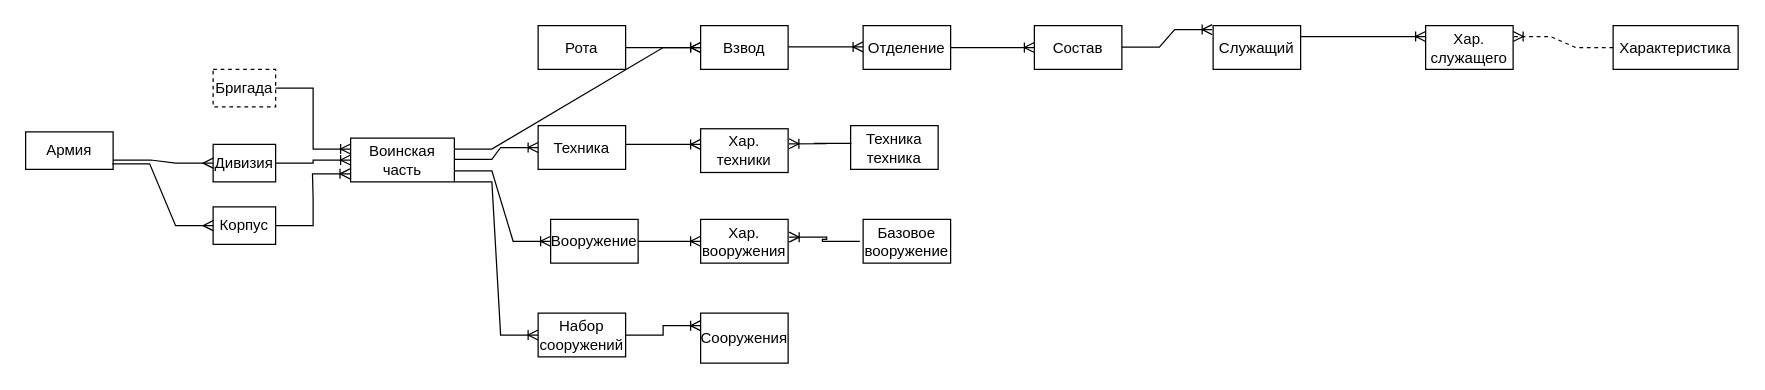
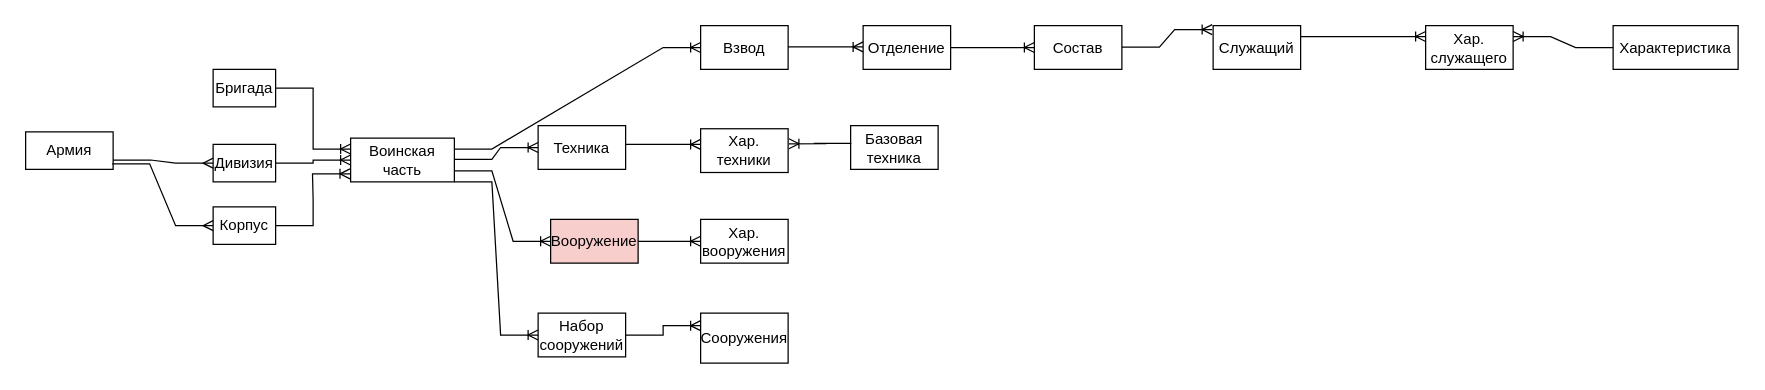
  <mxCell id="0" />
  <mxCell id="1" parent="0" />
  <mxCell id="2" value="Армия" style="rounded=0;whiteSpace=wrap;html=1;" parent="1" vertex="1"><mxGeometry x="20" y="105" width="70" height="30" as="geometry" /></mxCell>
- <mxCell id="3" value="Бригада" style="rounded=0;whiteSpace=wrap;html=1;dashed=1;" parent="1" vertex="1"><mxGeometry x="170" y="55" width="50" height="30" as="geometry" /></mxCell>
+ <mxCell id="3" value="Бригада" style="rounded=0;whiteSpace=wrap;html=1;" parent="1" vertex="1"><mxGeometry x="170" y="55" width="50" height="30" as="geometry" /></mxCell>
  <mxCell id="4" value="Дивизия" style="rounded=0;whiteSpace=wrap;html=1;" parent="1" vertex="1"><mxGeometry x="170" y="115" width="50" height="30" as="geometry" /></mxCell>
  <mxCell id="5" value="Корпус" style="rounded=0;whiteSpace=wrap;html=1;" parent="1" vertex="1"><mxGeometry x="170" y="165" width="50" height="30" as="geometry" /></mxCell>
  <mxCell id="6" value="" style="edgeStyle=entityRelationEdgeStyle;fontSize=12;html=1;endArrow=ERmany;rounded=0;exitX=1;exitY=0.75;exitDx=0;exitDy=0;entryX=0;entryY=0.5;entryDx=0;entryDy=0;" parent="1" source="2" target="4" edge="1"><mxGeometry width="100" height="100" relative="1" as="geometry"><mxPoint x="130" y="205" as="sourcePoint" /><mxPoint x="230" y="105" as="targetPoint" /></mxGeometry></mxCell>
  <mxCell id="7" value="" style="edgeStyle=entityRelationEdgeStyle;fontSize=12;html=1;endArrow=ERmany;rounded=0;entryX=0;entryY=0.5;entryDx=0;entryDy=0;exitX=0.989;exitY=0.851;exitDx=0;exitDy=0;exitPerimeter=0;" parent="1" source="2" target="5" edge="1"><mxGeometry width="100" height="100" relative="1" as="geometry"><mxPoint x="20" y="265" as="sourcePoint" /><mxPoint x="120" y="165" as="targetPoint" /></mxGeometry></mxCell>
  <mxCell id="8" value="Воинская часть" style="rounded=0;whiteSpace=wrap;html=1;" parent="1" vertex="1"><mxGeometry x="280" y="110" width="83" height="35" as="geometry" /></mxCell>
  <mxCell id="9" value="" style="edgeStyle=entityRelationEdgeStyle;fontSize=12;html=1;endArrow=ERoneToMany;rounded=0;exitX=1;exitY=0.5;exitDx=0;exitDy=0;entryX=0;entryY=0.25;entryDx=0;entryDy=0;" parent="1" source="3" target="8" edge="1"><mxGeometry width="100" height="100" relative="1" as="geometry"><mxPoint x="240" y="95" as="sourcePoint" /><mxPoint x="340" y="-5" as="targetPoint" /></mxGeometry></mxCell>
  <mxCell id="10" value="" style="edgeStyle=entityRelationEdgeStyle;fontSize=12;html=1;endArrow=ERoneToMany;rounded=0;exitX=1;exitY=0.5;exitDx=0;exitDy=0;entryX=0;entryY=0.5;entryDx=0;entryDy=0;" parent="1" source="4" target="8" edge="1"><mxGeometry width="100" height="100" relative="1" as="geometry"><mxPoint x="280" y="255" as="sourcePoint" /><mxPoint x="380" y="155" as="targetPoint" /></mxGeometry></mxCell>
  <mxCell id="11" value="" style="edgeStyle=entityRelationEdgeStyle;fontSize=12;html=1;endArrow=ERoneToMany;rounded=0;exitX=1;exitY=0.5;exitDx=0;exitDy=0;entryX=-0.006;entryY=0.816;entryDx=0;entryDy=0;entryPerimeter=0;" parent="1" source="5" target="8" edge="1"><mxGeometry width="100" height="100" relative="1" as="geometry"><mxPoint x="340" y="245" as="sourcePoint" /><mxPoint x="440" y="145" as="targetPoint" /></mxGeometry></mxCell>
- <mxCell id="12" value="Рота" style="rounded=0;whiteSpace=wrap;html=1;" parent="1" vertex="1"><mxGeometry x="430" y="20" width="70" height="35" as="geometry" /></mxCell>
  <mxCell id="13" value="Взвод" style="rounded=0;whiteSpace=wrap;html=1;" parent="1" vertex="1"><mxGeometry x="560" y="20" width="70" height="35" as="geometry" /></mxCell>
  <mxCell id="14" value="Техника" style="rounded=0;whiteSpace=wrap;html=1;" parent="1" vertex="1"><mxGeometry x="430" y="100" width="70" height="35" as="geometry" /></mxCell>
  <mxCell id="15" value="Хар. техники" style="rounded=0;whiteSpace=wrap;html=1;" parent="1" vertex="1"><mxGeometry x="560" y="102.5" width="70" height="35" as="geometry" /></mxCell>
- <mxCell id="16" value="Вооружение" style="rounded=0;whiteSpace=wrap;html=1;" parent="1" vertex="1"><mxGeometry x="440" y="175" width="70" height="35" as="geometry" /></mxCell>
+ <mxCell id="16" value="Вооружение" style="rounded=0;whiteSpace=wrap;html=1;fillColor=#f8cecc;" parent="1" vertex="1"><mxGeometry x="440" y="175" width="70" height="35" as="geometry" /></mxCell>
  <mxCell id="17" value="Хар. вооружения" style="rounded=0;whiteSpace=wrap;html=1;" parent="1" vertex="1"><mxGeometry x="560" y="175" width="70" height="35" as="geometry" /></mxCell>
  <mxCell id="18" value="Набор сооружений" style="rounded=0;whiteSpace=wrap;html=1;" parent="1" vertex="1"><mxGeometry x="430" y="250" width="70" height="35" as="geometry" /></mxCell>
  <mxCell id="19" value="Сооружения" style="rounded=0;whiteSpace=wrap;html=1;" parent="1" vertex="1"><mxGeometry x="560" y="250" width="70" height="40" as="geometry" /></mxCell>
- <mxCell id="20" value="Техника техника" style="rounded=0;whiteSpace=wrap;html=1;" parent="1" vertex="1"><mxGeometry x="680" y="100" width="70" height="35" as="geometry" /></mxCell>
- <mxCell id="21" value="Базовое вооружение" style="rounded=0;whiteSpace=wrap;html=1;" parent="1" vertex="1"><mxGeometry x="690" y="175" width="70" height="35" as="geometry" /></mxCell>
+ <mxCell id="20" value="Базовая техника" style="rounded=0;whiteSpace=wrap;html=1;" parent="1" vertex="1"><mxGeometry x="680" y="100" width="70" height="35" as="geometry" /></mxCell>
  <mxCell id="22" value="Отделение" style="rounded=0;whiteSpace=wrap;html=1;" parent="1" vertex="1"><mxGeometry x="690" y="20" width="70" height="35" as="geometry" /></mxCell>
  <mxCell id="23" value="" style="edgeStyle=entityRelationEdgeStyle;fontSize=12;html=1;endArrow=ERoneToMany;rounded=0;exitX=1;exitY=0.25;exitDx=0;exitDy=0;" parent="1" source="8" target="13" edge="1"><mxGeometry width="100" height="100" relative="1" as="geometry"><mxPoint x="320" y="110" as="sourcePoint" /><mxPoint x="420" y="10" as="targetPoint" /></mxGeometry></mxCell>
- <mxCell id="24" value="" style="edgeStyle=entityRelationEdgeStyle;fontSize=12;html=1;endArrow=ERoneToMany;rounded=0;exitX=1;exitY=0.5;exitDx=0;exitDy=0;entryX=0;entryY=0.5;entryDx=0;entryDy=0;" parent="1" source="12" target="13" edge="1"><mxGeometry width="100" height="100" relative="1" as="geometry"><mxPoint x="270" y="85" as="sourcePoint" /><mxPoint x="370" y="-15" as="targetPoint" /></mxGeometry></mxCell>
  <mxCell id="25" value="" style="edgeStyle=entityRelationEdgeStyle;fontSize=12;html=1;endArrow=ERoneToMany;rounded=0;exitX=1;exitY=0.5;exitDx=0;exitDy=0;entryX=0;entryY=0.5;entryDx=0;entryDy=0;" parent="1" edge="1"><mxGeometry width="100" height="100" relative="1" as="geometry"><mxPoint x="630" y="37" as="sourcePoint" /><mxPoint x="690" y="37" as="targetPoint" /></mxGeometry></mxCell>
  <mxCell id="26" value="" style="edgeStyle=entityRelationEdgeStyle;fontSize=12;html=1;endArrow=ERoneToMany;rounded=0;exitX=1;exitY=0.5;exitDx=0;exitDy=0;entryX=0;entryY=0.5;entryDx=0;entryDy=0;" parent="1" target="14" edge="1"><mxGeometry width="100" height="100" relative="1" as="geometry"><mxPoint x="363" y="127" as="sourcePoint" /><mxPoint x="423" y="127" as="targetPoint" /></mxGeometry></mxCell>
  <mxCell id="27" value="" style="edgeStyle=entityRelationEdgeStyle;fontSize=12;html=1;endArrow=ERoneToMany;rounded=0;exitX=1;exitY=0.5;exitDx=0;exitDy=0;entryX=0;entryY=0.5;entryDx=0;entryDy=0;" parent="1" edge="1"><mxGeometry width="100" height="100" relative="1" as="geometry"><mxPoint x="500" y="115" as="sourcePoint" /><mxPoint x="560" y="115" as="targetPoint" /></mxGeometry></mxCell>
  <mxCell id="28" value="" style="edgeStyle=entityRelationEdgeStyle;fontSize=12;html=1;endArrow=ERoneToMany;rounded=0;entryX=1.009;entryY=0.343;entryDx=0;entryDy=0;entryPerimeter=0;exitX=0.008;exitY=0.408;exitDx=0;exitDy=0;exitPerimeter=0;" parent="1" source="20" target="15" edge="1"><mxGeometry width="100" height="100" relative="1" as="geometry"><mxPoint x="640" y="75" as="sourcePoint" /><mxPoint x="600" y="78" as="targetPoint" /></mxGeometry></mxCell>
  <mxCell id="29" value="" style="edgeStyle=entityRelationEdgeStyle;fontSize=12;html=1;endArrow=ERoneToMany;rounded=0;exitX=1;exitY=0.75;exitDx=0;exitDy=0;entryX=0;entryY=0.5;entryDx=0;entryDy=0;" parent="1" source="8" target="16" edge="1"><mxGeometry width="100" height="100" relative="1" as="geometry"><mxPoint x="300" y="305" as="sourcePoint" /><mxPoint x="400" y="205" as="targetPoint" /></mxGeometry></mxCell>
  <mxCell id="30" value="" style="edgeStyle=entityRelationEdgeStyle;fontSize=12;html=1;endArrow=ERoneToMany;rounded=0;exitX=1;exitY=0.5;exitDx=0;exitDy=0;entryX=0;entryY=0.5;entryDx=0;entryDy=0;" parent="1" source="16" target="17" edge="1"><mxGeometry width="100" height="100" relative="1" as="geometry"><mxPoint x="520" y="245" as="sourcePoint" /><mxPoint x="620" y="145" as="targetPoint" /></mxGeometry></mxCell>
- <mxCell id="31" value="" style="edgeStyle=entityRelationEdgeStyle;fontSize=12;html=1;endArrow=ERoneToMany;rounded=0;exitX=-0.037;exitY=0.503;exitDx=0;exitDy=0;entryX=1.012;entryY=0.406;entryDx=0;entryDy=0;entryPerimeter=0;exitPerimeter=0;" parent="1" source="21" target="17" edge="1"><mxGeometry width="100" height="100" relative="1" as="geometry"><mxPoint x="620" y="235" as="sourcePoint" /><mxPoint x="670" y="235" as="targetPoint" /></mxGeometry></mxCell>
  <mxCell id="32" value="" style="edgeStyle=entityRelationEdgeStyle;fontSize=12;html=1;endArrow=ERoneToMany;rounded=0;exitX=1;exitY=1;exitDx=0;exitDy=0;" parent="1" source="8" target="18" edge="1"><mxGeometry width="100" height="100" relative="1" as="geometry"><mxPoint x="520" y="355" as="sourcePoint" /><mxPoint x="620" y="255" as="targetPoint" /></mxGeometry></mxCell>
  <mxCell id="33" value="" style="edgeStyle=entityRelationEdgeStyle;fontSize=12;html=1;endArrow=ERoneToMany;rounded=0;exitX=1;exitY=0.5;exitDx=0;exitDy=0;entryX=0;entryY=0.25;entryDx=0;entryDy=0;" parent="1" source="18" target="19" edge="1"><mxGeometry width="100" height="100" relative="1" as="geometry"><mxPoint x="500" y="335" as="sourcePoint" /><mxPoint x="600" y="235" as="targetPoint" /></mxGeometry></mxCell>
  <mxCell id="34" value="Состав" style="rounded=0;whiteSpace=wrap;html=1;" parent="1" vertex="1"><mxGeometry x="827" y="20" width="70" height="35" as="geometry" /></mxCell>
  <mxCell id="35" value="Хар. служащего" style="rounded=0;whiteSpace=wrap;html=1;" parent="1" vertex="1"><mxGeometry x="1140" y="20" width="70" height="35" as="geometry" /></mxCell>
  <mxCell id="36" value="Служащий" style="rounded=0;whiteSpace=wrap;html=1;" parent="1" vertex="1"><mxGeometry x="970" y="20" width="70" height="35" as="geometry" /></mxCell>
  <mxCell id="37" value="" style="edgeStyle=entityRelationEdgeStyle;fontSize=12;html=1;endArrow=ERoneToMany;rounded=0;exitX=1;exitY=0.5;exitDx=0;exitDy=0;entryX=0;entryY=0.5;entryDx=0;entryDy=0;" parent="1" source="22" target="34" edge="1"><mxGeometry width="100" height="100" relative="1" as="geometry"><mxPoint x="780" y="75" as="sourcePoint" /><mxPoint x="880" y="-25" as="targetPoint" /></mxGeometry></mxCell>
  <mxCell id="38" value="" style="edgeStyle=entityRelationEdgeStyle;fontSize=12;html=1;endArrow=ERoneToMany;rounded=0;exitX=1;exitY=0.5;exitDx=0;exitDy=0;entryX=-0.011;entryY=0.091;entryDx=0;entryDy=0;entryPerimeter=0;" parent="1" target="36" edge="1"><mxGeometry width="100" height="100" relative="1" as="geometry"><mxPoint x="897" y="37.14" as="sourcePoint" /><mxPoint x="940" y="37" as="targetPoint" /></mxGeometry></mxCell>
  <mxCell id="39" value="" style="edgeStyle=entityRelationEdgeStyle;fontSize=12;html=1;endArrow=ERoneToMany;rounded=0;exitX=1;exitY=0.25;exitDx=0;exitDy=0;entryX=0;entryY=0.25;entryDx=0;entryDy=0;" parent="1" source="36" target="35" edge="1"><mxGeometry width="100" height="100" relative="1" as="geometry"><mxPoint x="1060" y="15" as="sourcePoint" /><mxPoint x="1160" y="-85" as="targetPoint" /></mxGeometry></mxCell>
  <mxCell id="40" value="Характеристика" style="rounded=0;whiteSpace=wrap;html=1;" parent="1" vertex="1"><mxGeometry x="1290" y="20" width="100" height="35" as="geometry" /></mxCell>
- <mxCell id="41" value="" style="edgeStyle=entityRelationEdgeStyle;fontSize=12;html=1;endArrow=ERoneToMany;rounded=0;entryX=1;entryY=0.25;entryDx=0;entryDy=0;dashed=1;" parent="1" source="40" target="35" edge="1"><mxGeometry width="100" height="100" relative="1" as="geometry"><mxPoint x="1220" y="65" as="sourcePoint" /><mxPoint x="1320" y="-35" as="targetPoint" /></mxGeometry></mxCell>
+ <mxCell id="41" value="" style="edgeStyle=entityRelationEdgeStyle;fontSize=12;html=1;endArrow=ERoneToMany;rounded=0;entryX=1;entryY=0.25;entryDx=0;entryDy=0;" parent="1" source="40" target="35" edge="1"><mxGeometry width="100" height="100" relative="1" as="geometry"><mxPoint x="1220" y="65" as="sourcePoint" /><mxPoint x="1320" y="-35" as="targetPoint" /></mxGeometry></mxCell>
